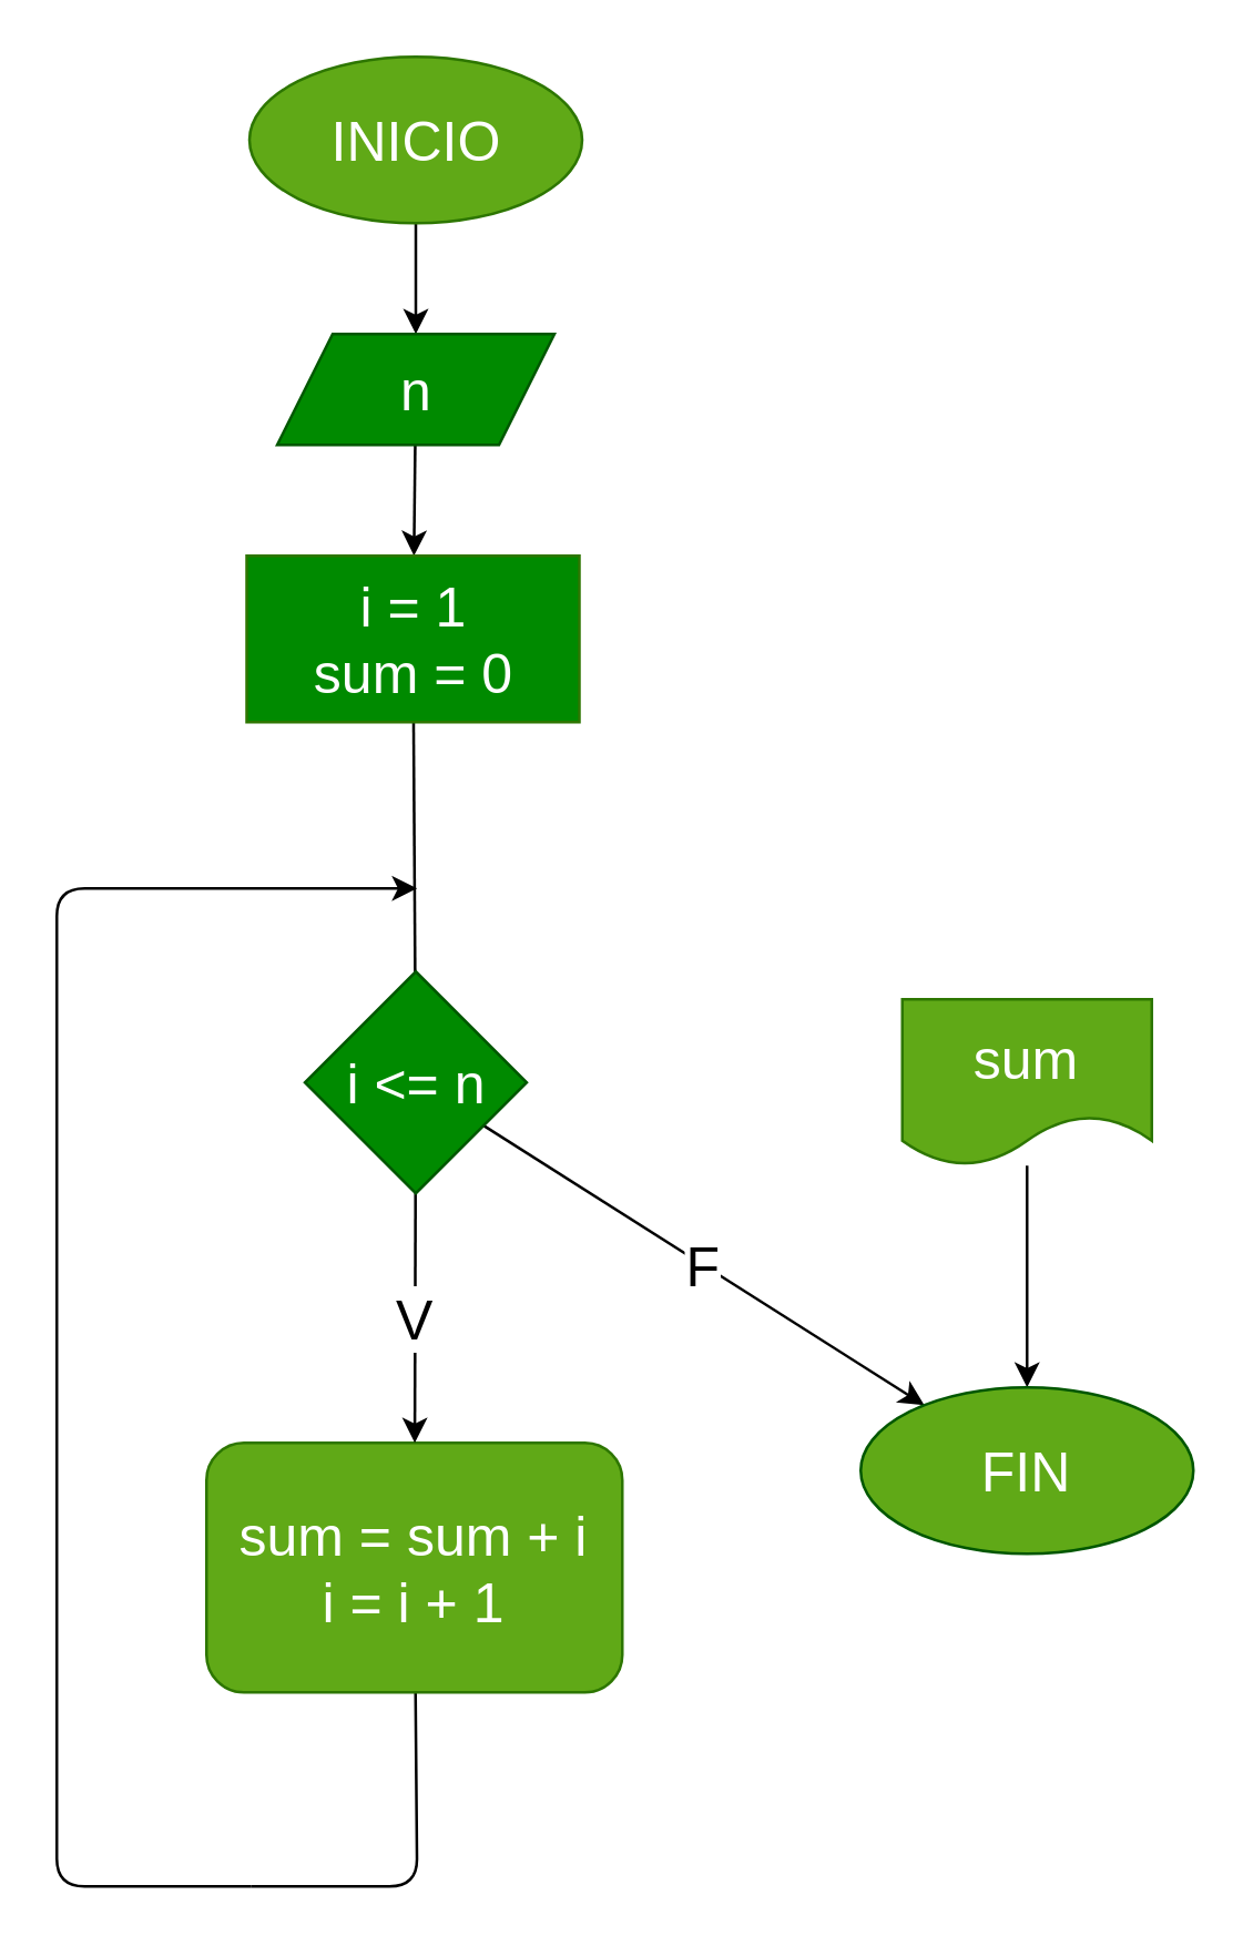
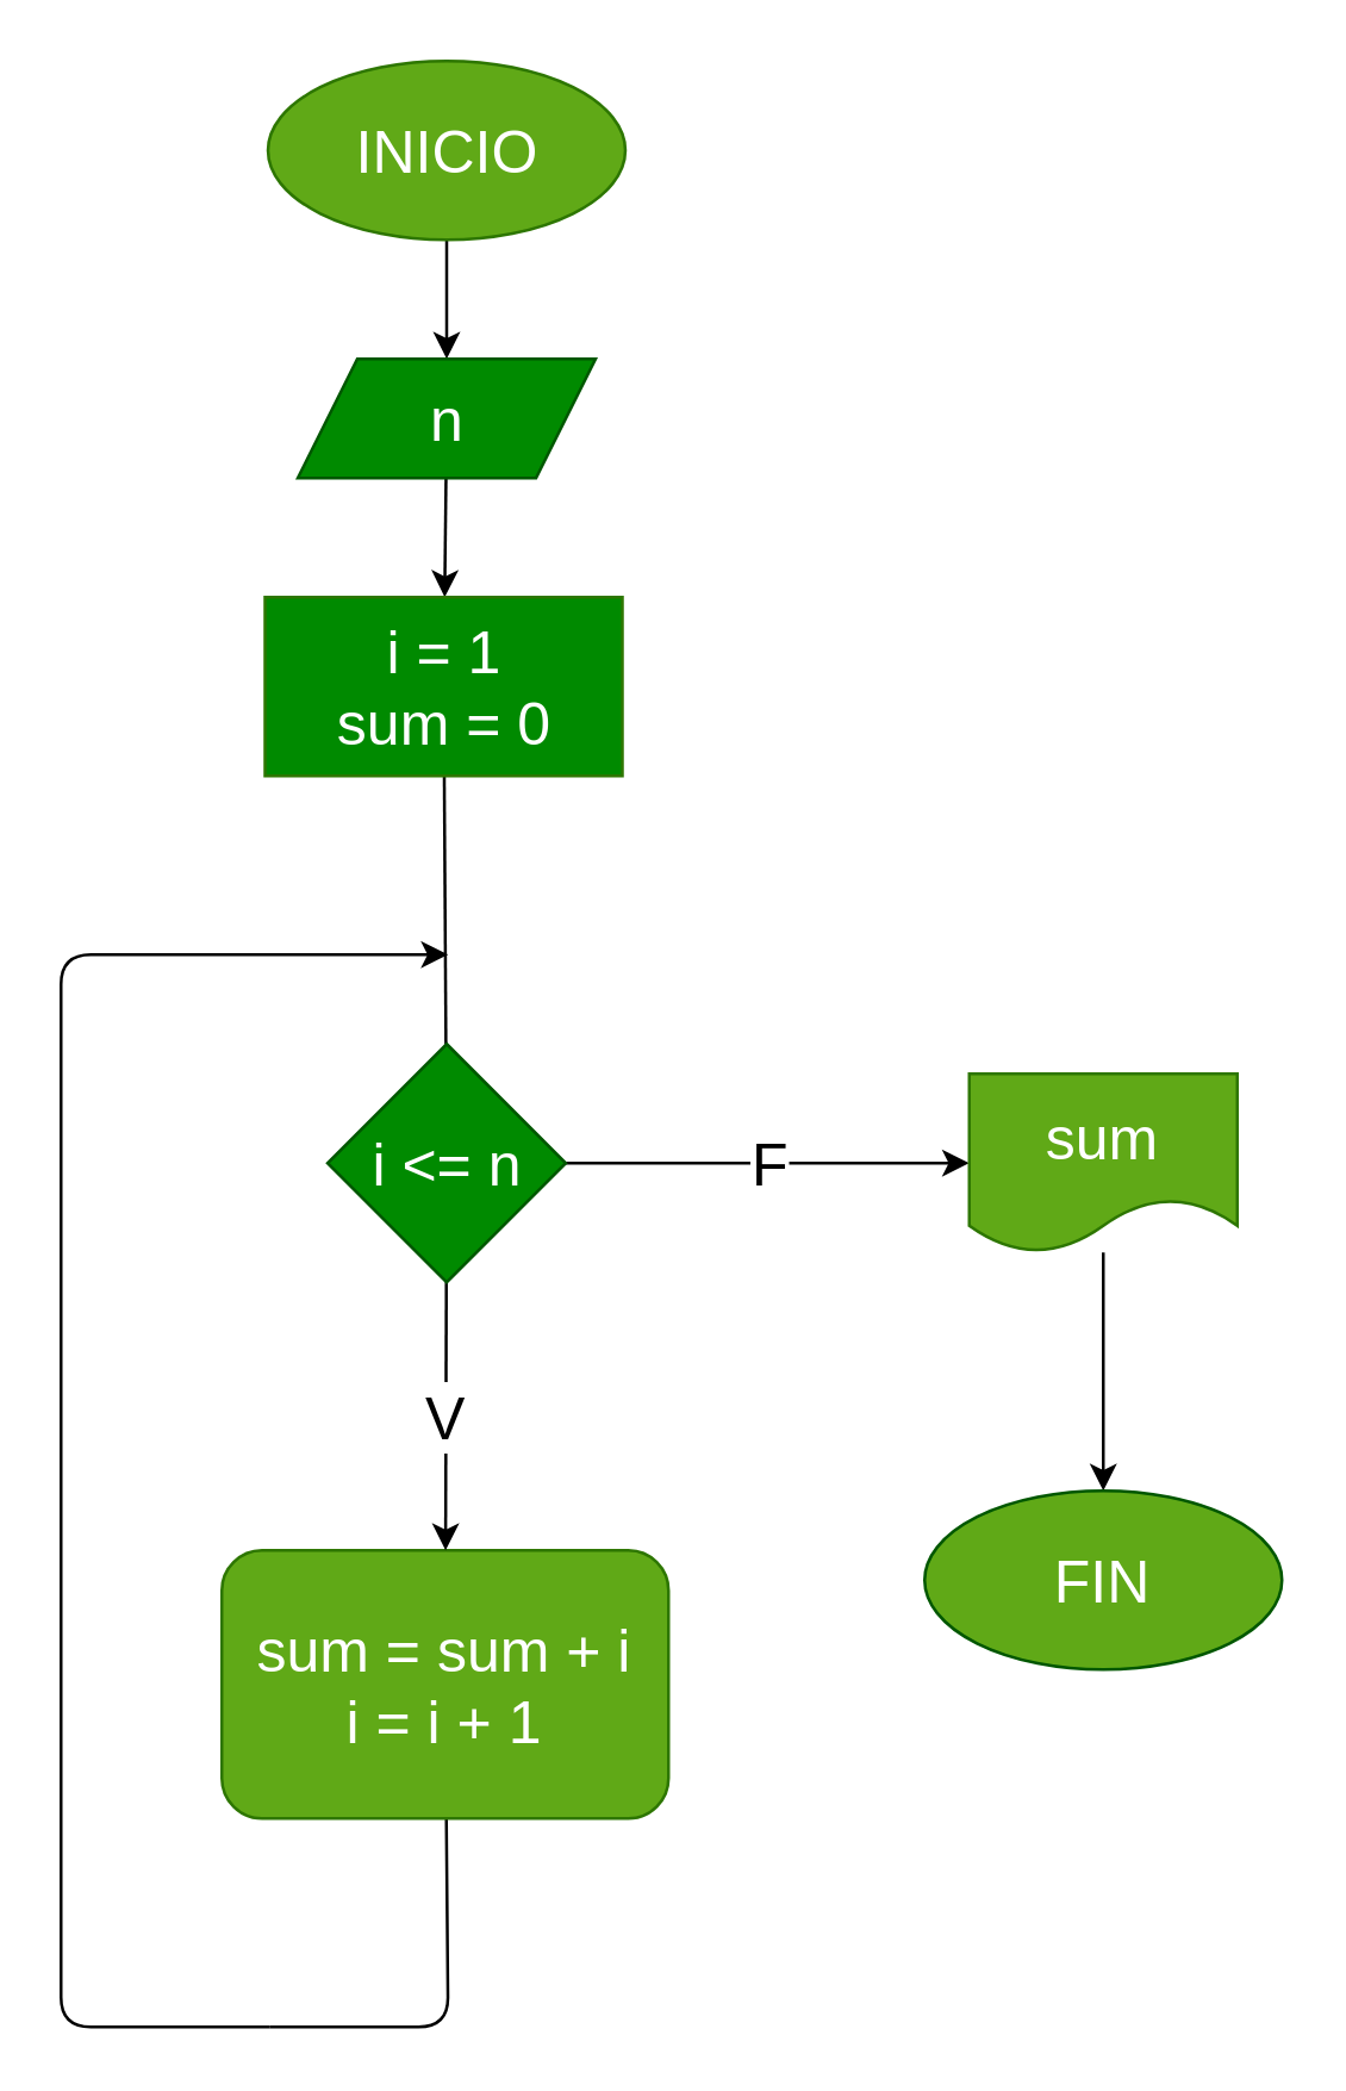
  <mxCell id="0" />
  <mxCell id="1" parent="0" />
  <mxCell id="2" value="" style="edgeStyle=none;html=1;fontSize=20;" parent="1" source="3" target="5" edge="1"><mxGeometry relative="1" as="geometry" /></mxCell>
  <mxCell id="3" value="INICIO" style="ellipse;whiteSpace=wrap;html=1;fontSize=20;fillColor=#60a917;fontColor=#ffffff;strokeColor=#2D7600;" parent="1" vertex="1"><mxGeometry x="89.5" y="20" width="120" height="60" as="geometry" /></mxCell>
  <mxCell id="4" value="" style="edgeStyle=none;html=1;fontSize=20;" parent="1" source="5" target="7" edge="1"><mxGeometry relative="1" as="geometry" /></mxCell>
  <mxCell id="5" value="n" style="shape=parallelogram;perimeter=parallelogramPerimeter;whiteSpace=wrap;html=1;fixedSize=1;fontSize=20;fillColor=#008a00;fontColor=#ffffff;strokeColor=#005700;" parent="1" vertex="1"><mxGeometry x="99.5" y="120" width="100" height="40" as="geometry" /></mxCell>
  <mxCell id="6" value="" style="edgeStyle=none;html=1;endArrow=none;endFill=0;fontSize=20;" parent="1" source="7" target="13" edge="1"><mxGeometry relative="1" as="geometry" /></mxCell>
  <mxCell id="7" value="i = 1&lt;br style=&quot;font-size: 20px;&quot;&gt;sum = 0" style="whiteSpace=wrap;html=1;fontSize=20;fillColor=#008a00;fontColor=#ffffff;strokeColor=#2D7600;" parent="1" vertex="1"><mxGeometry x="88.5" y="200" width="120" height="60" as="geometry" /></mxCell>
  <mxCell id="8" value="" style="edgeStyle=none;html=1;endArrow=none;endFill=0;fontSize=20;" parent="1" source="10" edge="1"><mxGeometry relative="1" as="geometry"><mxPoint x="90" y="680" as="targetPoint" /><Array as="points"><mxPoint x="150" y="680" /></Array></mxGeometry></mxCell>
  <mxCell id="9" value="" style="edgeStyle=none;html=1;endArrow=classic;endFill=1;fontSize=20;" parent="1" edge="1"><mxGeometry relative="1" as="geometry"><mxPoint x="90" y="680" as="sourcePoint" /><mxPoint x="150" y="320" as="targetPoint" /><Array as="points"><mxPoint x="20" y="680" /><mxPoint x="20" y="320" /></Array></mxGeometry></mxCell>
  <mxCell id="10" value="sum = sum + i&lt;br style=&quot;font-size: 20px;&quot;&gt;i = i + 1" style="rounded=1;whiteSpace=wrap;html=1;fontSize=20;fillColor=#60a917;fontColor=#ffffff;strokeColor=#2D7600;" parent="1" vertex="1"><mxGeometry x="74" y="520" width="150" height="90" as="geometry" /></mxCell>
  <mxCell id="11" value="V" style="edgeStyle=none;html=1;fontSize=20;" parent="1" source="13" target="10" edge="1"><mxGeometry relative="1" as="geometry" /></mxCell>
- <mxCell id="12" value="F" style="edgeStyle=none;html=1;fontSize=20;" parent="1" source="13" target="16" edge="1"><mxGeometry relative="1" as="geometry" /></mxCell>
+ <mxCell id="12" value="F" style="edgeStyle=none;html=1;fontSize=20;" parent="1" source="13" target="15" edge="1"><mxGeometry relative="1" as="geometry" /></mxCell>
  <mxCell id="13" value="i &amp;lt;= n" style="rhombus;whiteSpace=wrap;html=1;fontSize=20;fillColor=#008a00;fontColor=#ffffff;strokeColor=#005700;" parent="1" vertex="1"><mxGeometry x="109.5" y="350" width="80" height="80" as="geometry" /></mxCell>
  <mxCell id="14" value="" style="edgeStyle=none;html=1;endArrow=classic;endFill=1;fontSize=20;" parent="1" source="15" target="16" edge="1"><mxGeometry relative="1" as="geometry" /></mxCell>
  <mxCell id="15" value="sum" style="shape=document;whiteSpace=wrap;html=1;boundedLbl=1;fontSize=20;fillColor=#60a917;fontColor=#ffffff;strokeColor=#2D7600;" parent="1" vertex="1"><mxGeometry x="325" y="360" width="90" height="60" as="geometry" /></mxCell>
  <mxCell id="16" value="FIN" style="ellipse;whiteSpace=wrap;html=1;fontSize=20;fillColor=#60a917;fontColor=#ffffff;strokeColor=#005700;" parent="1" vertex="1"><mxGeometry x="310" y="500" width="120" height="60" as="geometry" /></mxCell>
